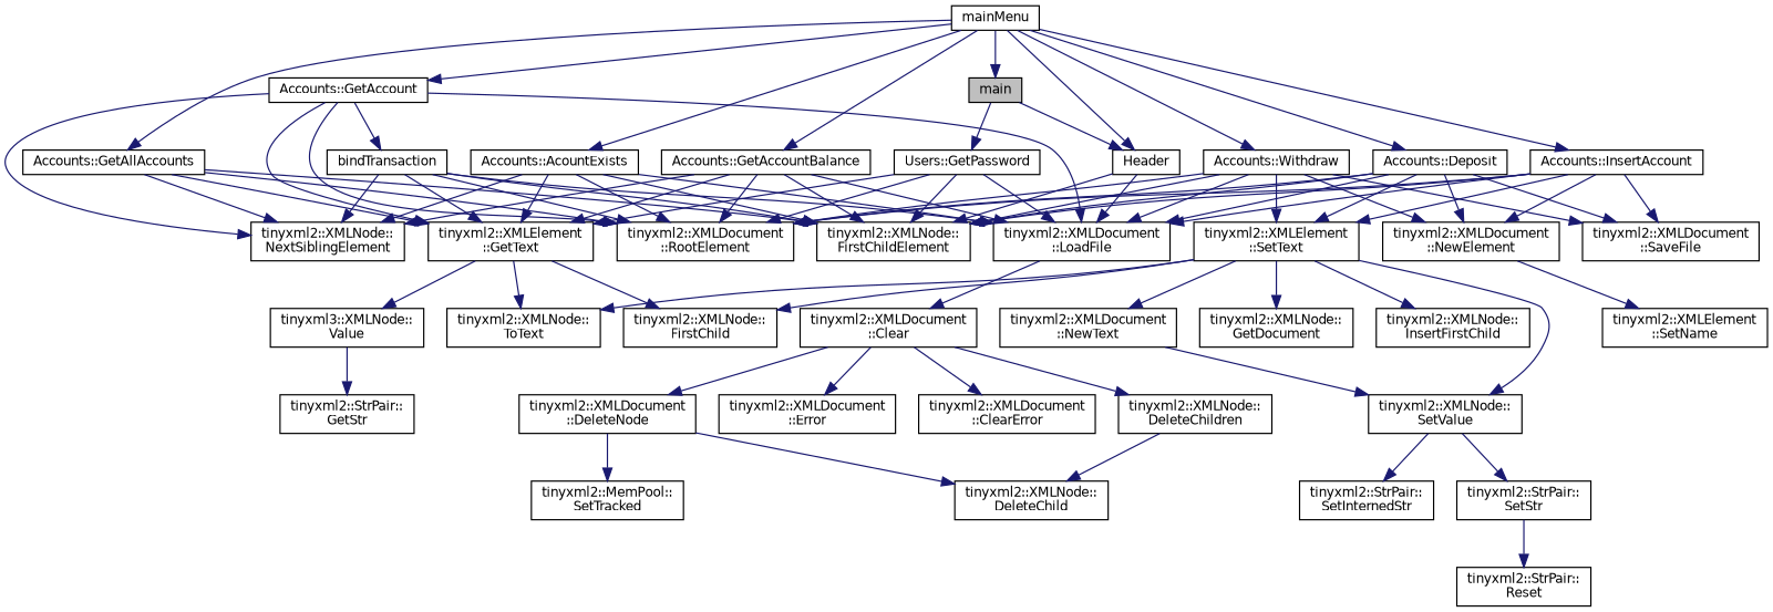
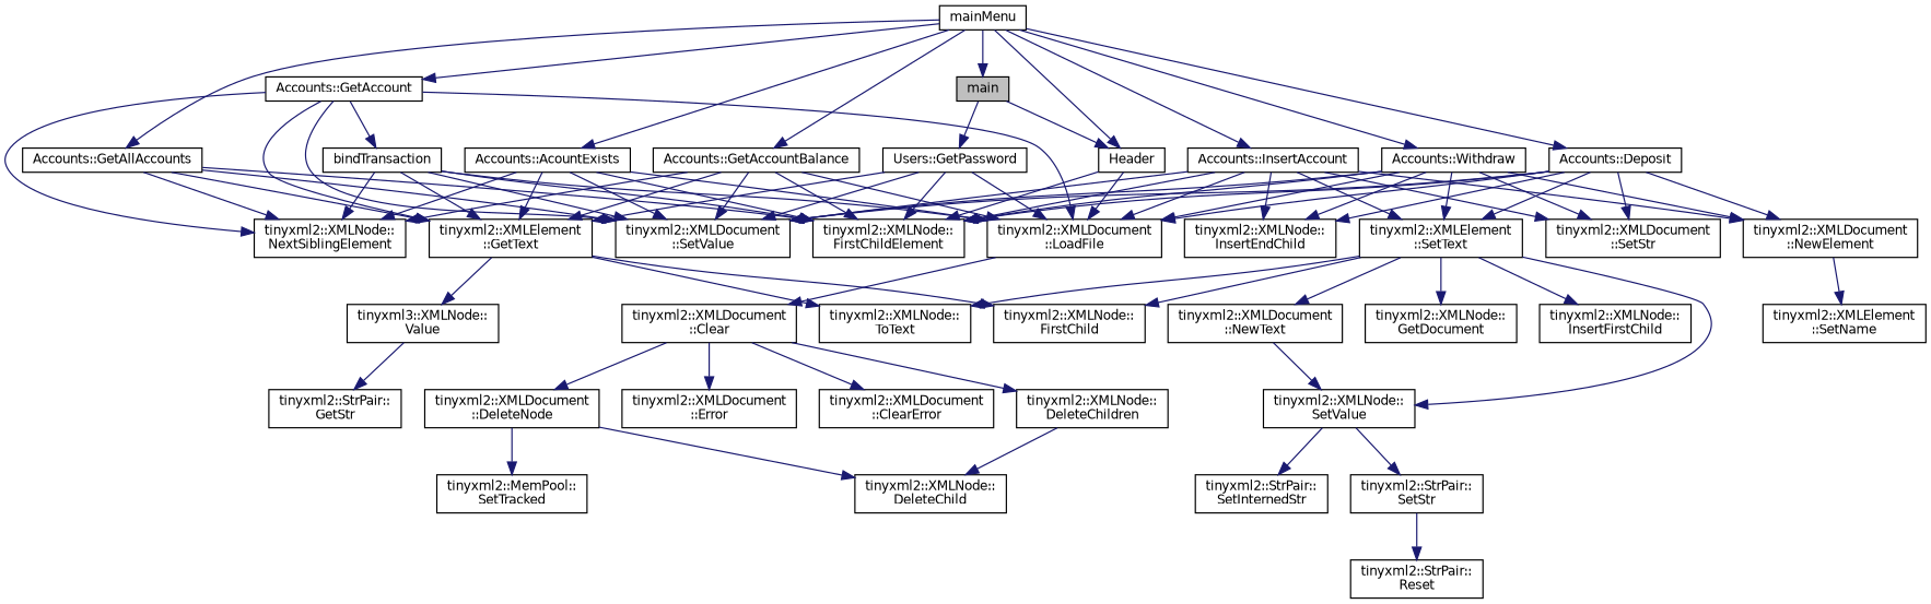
  digraph {
    rankdir=TB
    node [color=black fillcolor=white fontname=Helvetica fontsize=10 shape=record style=filled]
    edge [color=midnightblue fontname=Helvetica fontsize=10 labelfontname=Helvetica labelfontsize=10 style=solid]
    n1 [fillcolor=grey75 fontcolor=black height=0.2 label=main width=0.4]
    n2 [height=0.2 label="Users::GetPassword" width=0.4]
    n3 [height=0.2 label=Header width=0.4]
    n4 [height=0.2 label="tinyxml2::XMLNode::\lFirstChildElement" width=0.4]
    n5 [height=0.2 label="tinyxml2::XMLElement\l::GetText" width=0.4]
    n6 [height=0.2 label="tinyxml2::XMLDocument\l::LoadFile" width=0.4]
-   n7 [height=0.2 label="tinyxml2::XMLDocument\l::RootElement" width=0.4]
+   n7 [height=0.2 label="tinyxml2::XMLDocument\l::SetValue" width=0.4]
    n8 [height=0.2 label=mainMenu width=0.4]
    n9 [height=0.2 label="Accounts::AcountExists" width=0.4]
    n10 [height=0.2 label="Accounts::Deposit" width=0.4]
    n11 [height=0.2 label="Accounts::GetAccount" width=0.4]
    n12 [height=0.2 label="Accounts::GetAccountBalance" width=0.4]
    n13 [height=0.2 label="Accounts::GetAllAccounts" width=0.4]
    n14 [height=0.2 label="Accounts::InsertAccount" width=0.4]
    n15 [height=0.2 label="Accounts::Withdraw" width=0.4]
    n16 [height=0.2 label="tinyxml2::XMLNode::\lFirstChild" width=0.4]
    n17 [height=0.2 label="tinyxml2::XMLNode::\lToText" width=0.4]
    n18 [height=0.2 label="tinyxml3::XMLNode::\lValue" width=0.4]
    n19 [height=0.2 label="tinyxml2::XMLDocument\l::Clear" width=0.4]
    n20 [height=0.2 label="tinyxml2::StrPair::\lGetStr" width=0.4]
    n21 [height=0.2 label="tinyxml2::XMLDocument\l::ClearError" width=0.4]
    n22 [height=0.2 label="tinyxml2::XMLNode::\lDeleteChildren" width=0.4]
    n23 [height=0.2 label="tinyxml2::XMLDocument\l::DeleteNode" width=0.4]
    n24 [height=0.2 label="tinyxml2::XMLDocument\l::Error" width=0.4]
    n25 [height=0.2 label="tinyxml2::XMLNode::\lDeleteChild" width=0.4]
    n26 [height=0.2 label="tinyxml2::MemPool::\lSetTracked" width=0.4]
    n27 [height=0.2 label="tinyxml2::XMLNode::\lNextSiblingElement" width=0.4]
+   n28 [height=0.2 label="tinyxml2::XMLNode::\lInsertEndChild" width=0.4]
    n29 [height=0.2 label="tinyxml2::XMLDocument\l::NewElement" width=0.4]
-   n30 [height=0.2 label="tinyxml2::XMLDocument\l::SaveFile" width=0.4]
+   n30 [height=0.2 label="tinyxml2::XMLDocument\l::SetStr" width=0.4]
    n31 [height=0.2 label="tinyxml2::XMLElement\l::SetText" width=0.4]
    n32 [height=0.2 label=bindTransaction width=0.4]
    n33 [height=0.2 label="tinyxml2::XMLElement\l::SetName" width=0.4]
    n34 [height=0.2 label="tinyxml2::XMLNode::\lGetDocument" width=0.4]
    n35 [height=0.2 label="tinyxml2::XMLNode::\lInsertFirstChild" width=0.4]
    n36 [height=0.2 label="tinyxml2::XMLDocument\l::NewText" width=0.4]
    n37 [height=0.2 label="tinyxml2::XMLNode::\lSetValue" width=0.4]
    n38 [height=0.2 label="tinyxml2::StrPair::\lSetInternedStr" width=0.4]
    n39 [height=0.2 label="tinyxml2::StrPair::\lSetStr" width=0.4]
    n40 [height=0.2 label="tinyxml2::StrPair::\lReset" width=0.4]
    n1 -> n2
    n1 -> n3
    n2 -> n4
    n2 -> n5
    n2 -> n6
    n2 -> n7
    n3 -> n4
    n3 -> n6
    n5 -> n16
    n5 -> n17
    n5 -> n18
    n6 -> n19
    n8 -> n1
    n8 -> n3
    n8 -> n9
    n8 -> n10
    n8 -> n11
    n8 -> n12
    n8 -> n13
    n8 -> n14
    n8 -> n15
    n9 -> n4
    n9 -> n5
    n9 -> n6
    n9 -> n7
    n9 -> n27
    n10 -> n4
    n10 -> n6
    n10 -> n7
+   n10 -> n28
    n10 -> n29
    n10 -> n30
    n10 -> n31
    n11 -> n5
    n11 -> n6
    n11 -> n7
    n11 -> n27
    n11 -> n32
    n12 -> n4
    n12 -> n5
    n12 -> n6
    n12 -> n7
    n12 -> n27
    n13 -> n4
    n13 -> n5
    n13 -> n7
    n13 -> n27
    n14 -> n4
    n14 -> n6
    n14 -> n7
+   n14 -> n28
    n14 -> n29
    n14 -> n30
    n14 -> n31
    n15 -> n4
    n15 -> n6
    n15 -> n7
+   n15 -> n28
    n15 -> n29
    n15 -> n30
    n15 -> n31
    n18 -> n20
    n19 -> n21
    n19 -> n22
    n19 -> n23
    n19 -> n24
    n22 -> n25
    n23 -> n25
    n23 -> n26
    n29 -> n33
    n31 -> n16
    n31 -> n17
    n31 -> n34
    n31 -> n35
    n31 -> n36
    n31 -> n37
    n32 -> n4
    n32 -> n5
    n32 -> n6
    n32 -> n7
    n32 -> n27
    n36 -> n37
    n37 -> n38
    n37 -> n39
    n39 -> n40
  }
